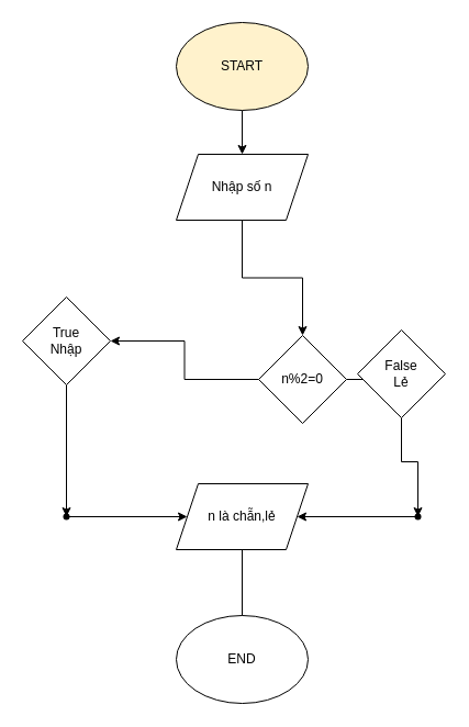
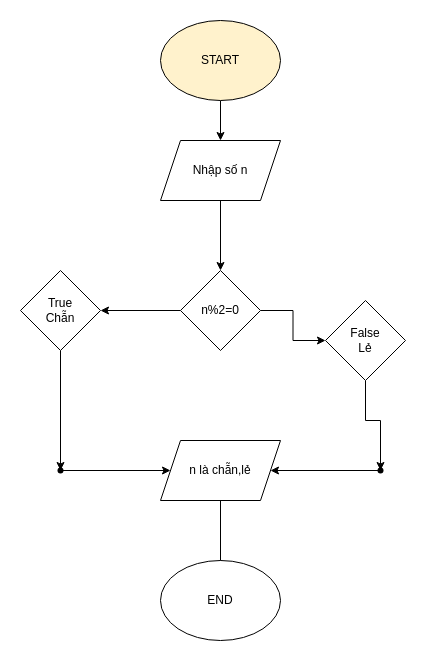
  <mxCell id="0" />
  <mxCell id="1" parent="0" />
  <mxCell id="2" value="" style="edgeStyle=orthogonalEdgeStyle;rounded=0;orthogonalLoop=1;jettySize=auto;html=1;" edge="1" parent="1" source="3" target="5"><mxGeometry relative="1" as="geometry" /></mxCell>
  <mxCell id="3" value="START" style="ellipse;whiteSpace=wrap;html=1;fillColor=#fff2cc;" vertex="1" parent="1"><mxGeometry x="160" y="20" width="120" height="80" as="geometry" /></mxCell>
  <mxCell id="4" value="" style="edgeStyle=orthogonalEdgeStyle;rounded=0;orthogonalLoop=1;jettySize=auto;html=1;" edge="1" parent="1" source="5" target="8"><mxGeometry relative="1" as="geometry" /></mxCell>
  <mxCell id="5" value="Nhập số n" style="shape=parallelogram;perimeter=parallelogramPerimeter;whiteSpace=wrap;html=1;fixedSize=1;" vertex="1" parent="1"><mxGeometry x="160" y="140" width="120" height="60" as="geometry" /></mxCell>
  <mxCell id="6" value="" style="edgeStyle=orthogonalEdgeStyle;rounded=0;orthogonalLoop=1;jettySize=auto;html=1;" edge="1" parent="1" source="8" target="10"><mxGeometry relative="1" as="geometry" /></mxCell>
  <mxCell id="7" value="" style="edgeStyle=orthogonalEdgeStyle;rounded=0;orthogonalLoop=1;jettySize=auto;html=1;" edge="1" parent="1" source="8" target="12"><mxGeometry relative="1" as="geometry" /></mxCell>
- <mxCell id="8" value="n%2=0" style="rhombus;whiteSpace=wrap;html=1;" vertex="1" parent="1"><mxGeometry x="235" y="305" width="80" height="80" as="geometry" /></mxCell>
+ <mxCell id="8" value="n%2=0" style="rhombus;whiteSpace=wrap;html=1;" vertex="1" parent="1"><mxGeometry x="180" y="270" width="80" height="80" as="geometry" /></mxCell>
  <mxCell id="9" value="" style="edgeStyle=orthogonalEdgeStyle;rounded=0;orthogonalLoop=1;jettySize=auto;html=1;" edge="1" parent="1" source="10" target="16"><mxGeometry relative="1" as="geometry" /></mxCell>
- <mxCell id="10" value="True&lt;div&gt;Nhập&lt;/div&gt;" style="rhombus;whiteSpace=wrap;html=1;" vertex="1" parent="1"><mxGeometry x="20" y="270" width="80" height="80" as="geometry" /></mxCell>
+ <mxCell id="10" value="True&lt;div&gt;Chẵn&lt;/div&gt;" style="rhombus;whiteSpace=wrap;html=1;" vertex="1" parent="1"><mxGeometry x="20" y="270" width="80" height="80" as="geometry" /></mxCell>
  <mxCell id="11" value="" style="edgeStyle=orthogonalEdgeStyle;rounded=0;orthogonalLoop=1;jettySize=auto;html=1;" edge="1" parent="1" source="12" target="18"><mxGeometry relative="1" as="geometry" /></mxCell>
  <mxCell id="12" value="False&lt;div&gt;Lẻ&lt;/div&gt;" style="rhombus;whiteSpace=wrap;html=1;" vertex="1" parent="1"><mxGeometry x="325" y="300" width="80" height="80" as="geometry" /></mxCell>
  <mxCell id="13" value="" style="edgeStyle=orthogonalEdgeStyle;rounded=0;orthogonalLoop=1;jettySize=auto;html=1;" edge="1" parent="1" source="14" target="19"><mxGeometry relative="1" as="geometry" /></mxCell>
  <mxCell id="14" value="n là chẵn,lẻ" style="shape=parallelogram;perimeter=parallelogramPerimeter;whiteSpace=wrap;html=1;fixedSize=1;" vertex="1" parent="1"><mxGeometry x="160" y="440" width="120" height="60" as="geometry" /></mxCell>
  <mxCell id="15" value="" style="edgeStyle=orthogonalEdgeStyle;rounded=0;orthogonalLoop=1;jettySize=auto;html=1;" edge="1" parent="1" source="16" target="14"><mxGeometry relative="1" as="geometry" /></mxCell>
  <mxCell id="16" value="" style="shape=waypoint;sketch=0;size=6;pointerEvents=1;points=[];fillColor=default;resizable=0;rotatable=0;perimeter=centerPerimeter;snapToPoint=1;" vertex="1" parent="1"><mxGeometry x="50" y="460" width="20" height="20" as="geometry" /></mxCell>
  <mxCell id="17" value="" style="edgeStyle=orthogonalEdgeStyle;rounded=0;orthogonalLoop=1;jettySize=auto;html=1;" edge="1" parent="1" source="18" target="14"><mxGeometry relative="1" as="geometry" /></mxCell>
  <mxCell id="18" value="" style="shape=waypoint;sketch=0;size=6;pointerEvents=1;points=[];fillColor=default;resizable=0;rotatable=0;perimeter=centerPerimeter;snapToPoint=1;" vertex="1" parent="1"><mxGeometry x="370" y="460" width="20" height="20" as="geometry" /></mxCell>
  <mxCell id="19" value="" style="shape=waypoint;sketch=0;size=6;pointerEvents=1;points=[];fillColor=default;resizable=0;rotatable=0;perimeter=centerPerimeter;snapToPoint=1;" vertex="1" parent="1"><mxGeometry x="210" y="600" width="20" height="20" as="geometry" /></mxCell>
  <mxCell id="20" value="END" style="ellipse;whiteSpace=wrap;html=1;" vertex="1" parent="1"><mxGeometry x="160" y="560" width="120" height="80" as="geometry" /></mxCell>
